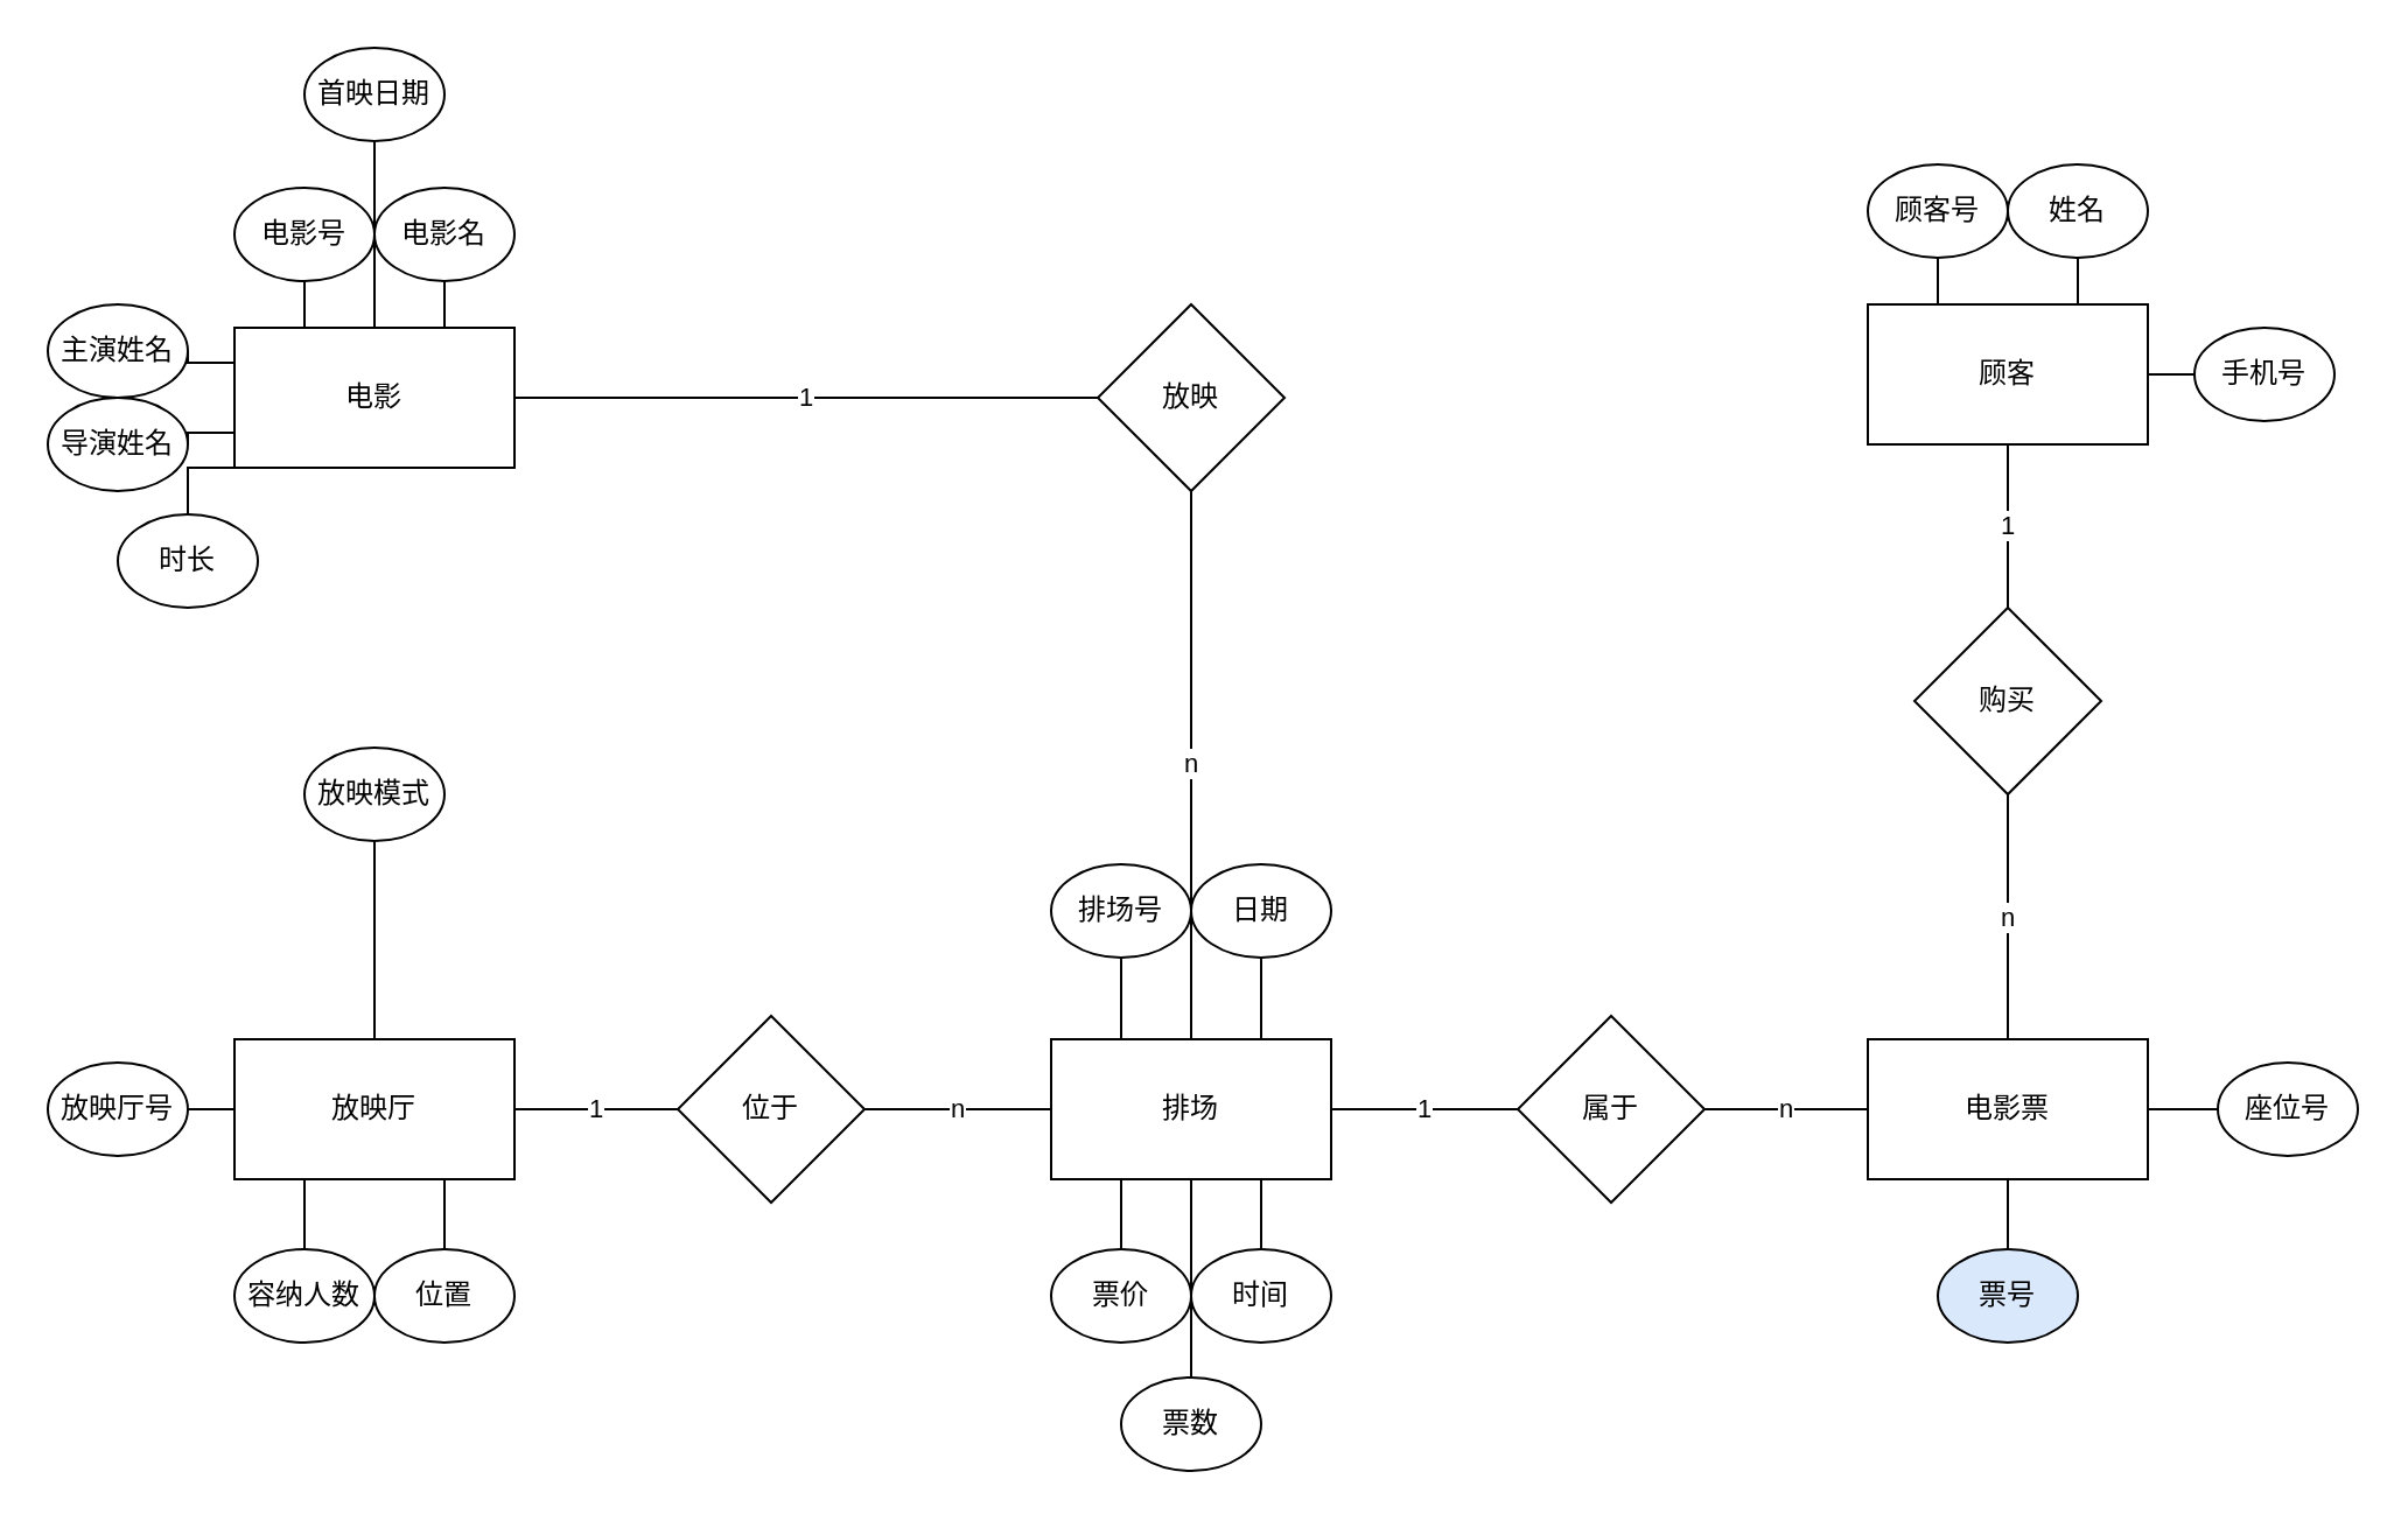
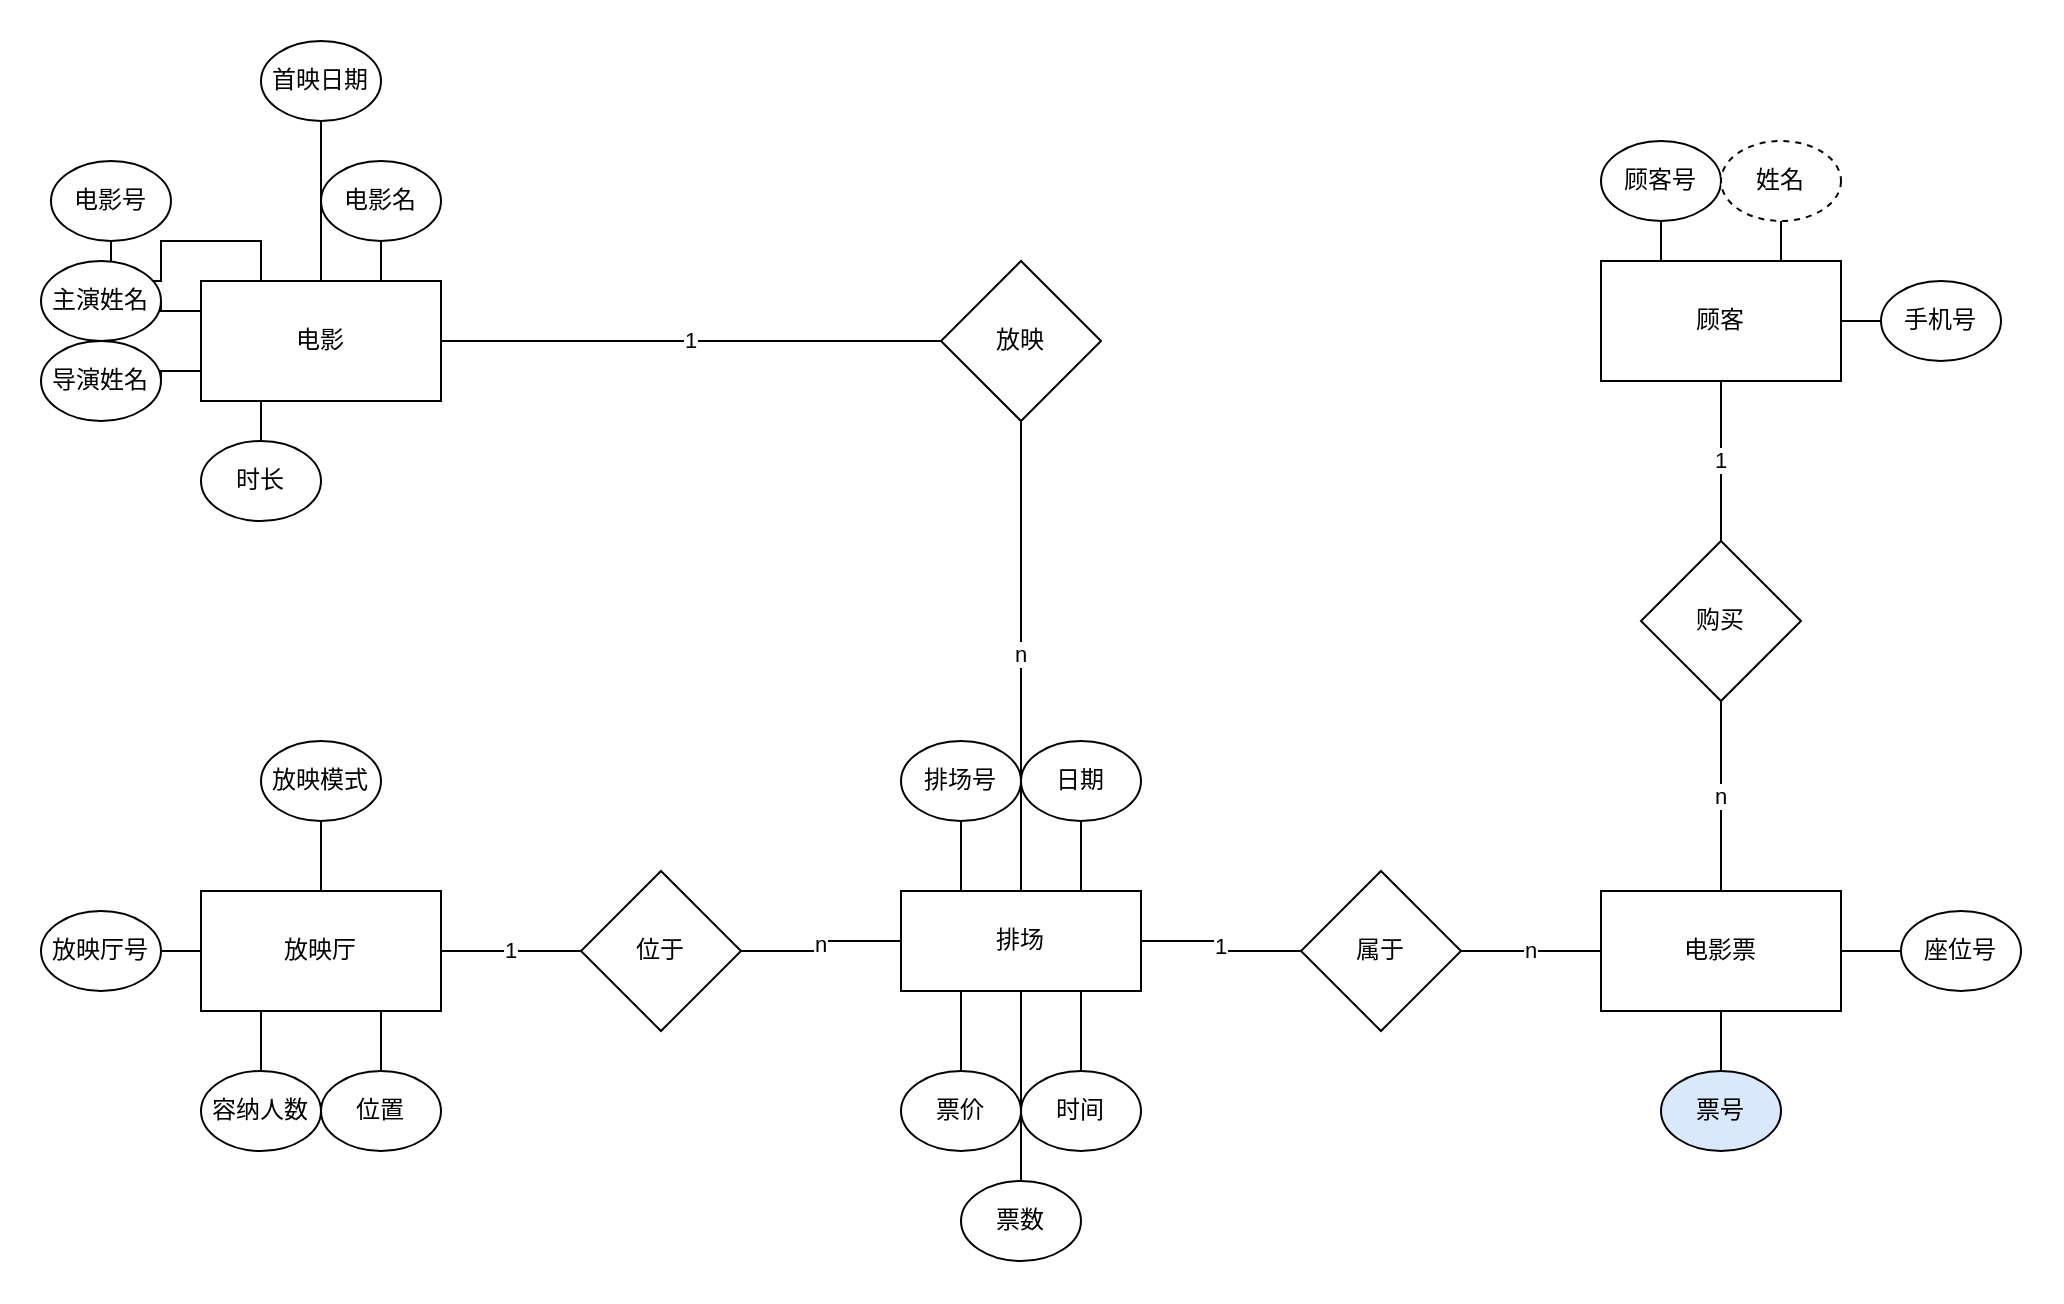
  <mxCell id="0" />
  <mxCell id="1" parent="0" />
  <mxCell id="2" style="edgeStyle=orthogonalEdgeStyle;rounded=0;orthogonalLoop=1;jettySize=auto;html=1;exitX=0.25;exitY=0;exitDx=0;exitDy=0;entryX=0.5;entryY=1;entryDx=0;entryDy=0;endArrow=none;endFill=0;" parent="1" source="7" target="8" edge="1"><mxGeometry relative="1" as="geometry" /></mxCell>
  <mxCell id="3" style="edgeStyle=orthogonalEdgeStyle;rounded=0;orthogonalLoop=1;jettySize=auto;html=1;exitX=0.75;exitY=0;exitDx=0;exitDy=0;entryX=0.5;entryY=1;entryDx=0;entryDy=0;endArrow=none;endFill=0;" parent="1" source="7" target="9" edge="1"><mxGeometry relative="1" as="geometry" /></mxCell>
  <mxCell id="4" style="edgeStyle=orthogonalEdgeStyle;rounded=0;orthogonalLoop=1;jettySize=auto;html=1;exitX=0;exitY=0.25;exitDx=0;exitDy=0;entryX=1;entryY=0.5;entryDx=0;entryDy=0;endArrow=none;endFill=0;" parent="1" source="7" target="10" edge="1"><mxGeometry relative="1" as="geometry" /></mxCell>
  <mxCell id="5" style="edgeStyle=orthogonalEdgeStyle;rounded=0;orthogonalLoop=1;jettySize=auto;html=1;exitX=0;exitY=0.75;exitDx=0;exitDy=0;entryX=1;entryY=0.5;entryDx=0;entryDy=0;endArrow=none;endFill=0;" parent="1" source="7" target="11" edge="1"><mxGeometry relative="1" as="geometry" /></mxCell>
  <mxCell id="6" style="edgeStyle=orthogonalEdgeStyle;rounded=0;orthogonalLoop=1;jettySize=auto;html=1;exitX=0.5;exitY=0;exitDx=0;exitDy=0;entryX=0.5;entryY=1;entryDx=0;entryDy=0;endArrow=none;endFill=0;" parent="1" source="7" target="12" edge="1"><mxGeometry relative="1" as="geometry" /></mxCell>
  <mxCell id="7" value="电影" style="rounded=0;whiteSpace=wrap;html=1;" parent="1" vertex="1"><mxGeometry x="100" y="140" width="120" height="60" as="geometry" /></mxCell>
- <mxCell id="8" value="电影号" style="ellipse;whiteSpace=wrap;html=1;" parent="1" vertex="1"><mxGeometry x="100" y="80" width="60" height="40" as="geometry" /></mxCell>
+ <mxCell id="8" value="电影号" style="ellipse;whiteSpace=wrap;html=1;" parent="1" vertex="1"><mxGeometry x="25" y="80" width="60" height="40" as="geometry" /></mxCell>
  <mxCell id="9" value="电影名" style="ellipse;whiteSpace=wrap;html=1;" parent="1" vertex="1"><mxGeometry x="160" y="80" width="60" height="40" as="geometry" /></mxCell>
  <mxCell id="10" value="主演姓名" style="ellipse;whiteSpace=wrap;html=1;" parent="1" vertex="1"><mxGeometry x="20" y="130" width="60" height="40" as="geometry" /></mxCell>
  <mxCell id="11" value="导演姓名" style="ellipse;whiteSpace=wrap;html=1;" parent="1" vertex="1"><mxGeometry x="20" y="170" width="60" height="40" as="geometry" /></mxCell>
  <mxCell id="12" value="首映日期" style="ellipse;whiteSpace=wrap;html=1;" parent="1" vertex="1"><mxGeometry x="130" y="20" width="60" height="40" as="geometry" /></mxCell>
  <mxCell id="13" style="edgeStyle=orthogonalEdgeStyle;rounded=0;orthogonalLoop=1;jettySize=auto;html=1;exitX=0.5;exitY=0;exitDx=0;exitDy=0;entryX=0.25;entryY=1;entryDx=0;entryDy=0;endArrow=none;endFill=0;" parent="1" source="14" target="7" edge="1"><mxGeometry relative="1" as="geometry" /></mxCell>
- <mxCell id="14" value="时长" style="ellipse;whiteSpace=wrap;html=1;" parent="1" vertex="1"><mxGeometry x="50" y="220" width="60" height="40" as="geometry" /></mxCell>
+ <mxCell id="14" value="时长" style="ellipse;whiteSpace=wrap;html=1;" parent="1" vertex="1"><mxGeometry x="100" y="220" width="60" height="40" as="geometry" /></mxCell>
  <mxCell id="15" style="edgeStyle=orthogonalEdgeStyle;rounded=0;orthogonalLoop=1;jettySize=auto;html=1;exitX=0.25;exitY=0;exitDx=0;exitDy=0;entryX=0.5;entryY=1;entryDx=0;entryDy=0;endArrow=none;endFill=0;" parent="1" source="19" target="48" edge="1"><mxGeometry relative="1" as="geometry" /></mxCell>
  <mxCell id="16" style="edgeStyle=orthogonalEdgeStyle;rounded=0;orthogonalLoop=1;jettySize=auto;html=1;exitX=0.75;exitY=0;exitDx=0;exitDy=0;entryX=0.5;entryY=1;entryDx=0;entryDy=0;endArrow=none;endFill=0;" parent="1" source="19" target="49" edge="1"><mxGeometry relative="1" as="geometry" /></mxCell>
  <mxCell id="17" style="edgeStyle=orthogonalEdgeStyle;rounded=0;orthogonalLoop=1;jettySize=auto;html=1;exitX=1;exitY=0.5;exitDx=0;exitDy=0;entryX=0;entryY=0.5;entryDx=0;entryDy=0;endArrow=none;endFill=0;" parent="1" source="19" target="50" edge="1"><mxGeometry relative="1" as="geometry" /></mxCell>
  <mxCell id="18" value="1" style="edgeStyle=orthogonalEdgeStyle;rounded=0;orthogonalLoop=1;jettySize=auto;html=1;exitX=0.5;exitY=1;exitDx=0;exitDy=0;entryX=0.5;entryY=0;entryDx=0;entryDy=0;endArrow=none;endFill=0;" parent="1" source="19" target="52" edge="1"><mxGeometry relative="1" as="geometry" /></mxCell>
  <mxCell id="19" value="顾客" style="rounded=0;whiteSpace=wrap;html=1;" parent="1" vertex="1"><mxGeometry x="800" y="130" width="120" height="60" as="geometry" /></mxCell>
  <mxCell id="20" style="edgeStyle=orthogonalEdgeStyle;rounded=0;orthogonalLoop=1;jettySize=auto;html=1;exitX=0.25;exitY=1;exitDx=0;exitDy=0;entryX=0.5;entryY=0;entryDx=0;entryDy=0;endArrow=none;endFill=0;" parent="1" source="24" target="40" edge="1"><mxGeometry relative="1" as="geometry" /></mxCell>
  <mxCell id="21" style="edgeStyle=orthogonalEdgeStyle;rounded=0;orthogonalLoop=1;jettySize=auto;html=1;exitX=0.75;exitY=1;exitDx=0;exitDy=0;entryX=0.5;entryY=0;entryDx=0;entryDy=0;endArrow=none;endFill=0;" parent="1" source="24" target="39" edge="1"><mxGeometry relative="1" as="geometry" /></mxCell>
  <mxCell id="22" style="edgeStyle=orthogonalEdgeStyle;rounded=0;orthogonalLoop=1;jettySize=auto;html=1;exitX=0.5;exitY=0;exitDx=0;exitDy=0;entryX=0.5;entryY=1;entryDx=0;entryDy=0;endArrow=none;endFill=0;" parent="1" source="24" target="38" edge="1"><mxGeometry relative="1" as="geometry" /></mxCell>
  <mxCell id="23" value="1" style="edgeStyle=orthogonalEdgeStyle;rounded=0;orthogonalLoop=1;jettySize=auto;html=1;exitX=1;exitY=0.5;exitDx=0;exitDy=0;entryX=0;entryY=0.5;entryDx=0;entryDy=0;endArrow=none;endFill=0;" parent="1" source="24" target="58" edge="1"><mxGeometry relative="1" as="geometry" /></mxCell>
  <mxCell id="24" value="放映厅" style="rounded=0;whiteSpace=wrap;html=1;" parent="1" vertex="1"><mxGeometry x="100" y="445" width="120" height="60" as="geometry" /></mxCell>
  <mxCell id="25" style="edgeStyle=orthogonalEdgeStyle;rounded=0;orthogonalLoop=1;jettySize=auto;html=1;exitX=0.75;exitY=1;exitDx=0;exitDy=0;entryX=0.5;entryY=0;entryDx=0;entryDy=0;endArrow=none;endFill=0;" parent="1" source="32" target="44" edge="1"><mxGeometry relative="1" as="geometry" /></mxCell>
  <mxCell id="26" style="edgeStyle=orthogonalEdgeStyle;rounded=0;orthogonalLoop=1;jettySize=auto;html=1;exitX=0.25;exitY=1;exitDx=0;exitDy=0;entryX=0.5;entryY=0;entryDx=0;entryDy=0;endArrow=none;endFill=0;" parent="1" source="32" target="45" edge="1"><mxGeometry relative="1" as="geometry" /></mxCell>
  <mxCell id="27" style="edgeStyle=orthogonalEdgeStyle;rounded=0;orthogonalLoop=1;jettySize=auto;html=1;exitX=0.5;exitY=1;exitDx=0;exitDy=0;entryX=0.5;entryY=0;entryDx=0;entryDy=0;endArrow=none;endFill=0;" parent="1" source="32" target="47" edge="1"><mxGeometry relative="1" as="geometry" /></mxCell>
  <mxCell id="28" style="edgeStyle=orthogonalEdgeStyle;rounded=0;orthogonalLoop=1;jettySize=auto;html=1;exitX=0.25;exitY=0;exitDx=0;exitDy=0;entryX=0.5;entryY=1;entryDx=0;entryDy=0;endArrow=none;endFill=0;" parent="1" source="32" target="46" edge="1"><mxGeometry relative="1" as="geometry" /></mxCell>
  <mxCell id="29" style="edgeStyle=orthogonalEdgeStyle;rounded=0;orthogonalLoop=1;jettySize=auto;html=1;exitX=0.75;exitY=0;exitDx=0;exitDy=0;entryX=0.5;entryY=1;entryDx=0;entryDy=0;endArrow=none;endFill=0;" parent="1" source="32" target="43" edge="1"><mxGeometry relative="1" as="geometry" /></mxCell>
  <mxCell id="30" value="n" style="edgeStyle=orthogonalEdgeStyle;rounded=0;orthogonalLoop=1;jettySize=auto;html=1;exitX=0.5;exitY=0;exitDx=0;exitDy=0;entryX=0.5;entryY=1;entryDx=0;entryDy=0;endArrow=none;endFill=0;" parent="1" source="32" target="54" edge="1"><mxGeometry relative="1" as="geometry" /></mxCell>
  <mxCell id="31" value="1" style="edgeStyle=orthogonalEdgeStyle;rounded=0;orthogonalLoop=1;jettySize=auto;html=1;exitX=1;exitY=0.5;exitDx=0;exitDy=0;entryX=0;entryY=0.5;entryDx=0;entryDy=0;endArrow=none;endFill=0;" parent="1" source="32" target="56" edge="1"><mxGeometry relative="1" as="geometry" /></mxCell>
- <mxCell id="32" value="排场" style="rounded=0;whiteSpace=wrap;html=1;" parent="1" vertex="1"><mxGeometry x="450" y="445" width="120" height="60" as="geometry" /></mxCell>
+ <mxCell id="32" value="排场" style="rounded=0;whiteSpace=wrap;html=1;" parent="1" vertex="1"><mxGeometry x="450" y="445" width="120" height="50" as="geometry" /></mxCell>
  <mxCell id="33" value="" style="edgeStyle=orthogonalEdgeStyle;rounded=0;orthogonalLoop=1;jettySize=auto;html=1;endArrow=none;endFill=0;" parent="1" source="35" target="37" edge="1"><mxGeometry relative="1" as="geometry" /></mxCell>
  <mxCell id="34" style="edgeStyle=orthogonalEdgeStyle;rounded=0;orthogonalLoop=1;jettySize=auto;html=1;exitX=1;exitY=0.5;exitDx=0;exitDy=0;entryX=0;entryY=0.5;entryDx=0;entryDy=0;endArrow=none;endFill=0;" parent="1" source="35" target="36" edge="1"><mxGeometry relative="1" as="geometry" /></mxCell>
  <mxCell id="35" value="电影票" style="rounded=0;whiteSpace=wrap;html=1;" parent="1" vertex="1"><mxGeometry x="800" y="445" width="120" height="60" as="geometry" /></mxCell>
  <mxCell id="36" value="座位号" style="ellipse;whiteSpace=wrap;html=1;" parent="1" vertex="1"><mxGeometry x="950" y="455" width="60" height="40" as="geometry" /></mxCell>
  <mxCell id="37" value="票号" style="ellipse;whiteSpace=wrap;html=1;fillColor=#dae8fc;" parent="1" vertex="1"><mxGeometry x="830" y="535" width="60" height="40" as="geometry" /></mxCell>
- <mxCell id="38" value="放映模式" style="ellipse;whiteSpace=wrap;html=1;" parent="1" vertex="1"><mxGeometry x="130" y="320" width="60" height="40" as="geometry" /></mxCell>
+ <mxCell id="38" value="放映模式" style="ellipse;whiteSpace=wrap;html=1;" parent="1" vertex="1"><mxGeometry x="130" y="370" width="60" height="40" as="geometry" /></mxCell>
  <mxCell id="39" value="位置" style="ellipse;whiteSpace=wrap;html=1;" parent="1" vertex="1"><mxGeometry x="160" y="535" width="60" height="40" as="geometry" /></mxCell>
  <mxCell id="40" value="容纳人数" style="ellipse;whiteSpace=wrap;html=1;" parent="1" vertex="1"><mxGeometry x="100" y="535" width="60" height="40" as="geometry" /></mxCell>
  <mxCell id="41" style="edgeStyle=orthogonalEdgeStyle;rounded=0;orthogonalLoop=1;jettySize=auto;html=1;exitX=1;exitY=0.5;exitDx=0;exitDy=0;entryX=0;entryY=0.5;entryDx=0;entryDy=0;endArrow=none;endFill=0;" parent="1" source="42" target="24" edge="1"><mxGeometry relative="1" as="geometry" /></mxCell>
  <mxCell id="42" value="放映厅号" style="ellipse;whiteSpace=wrap;html=1;" parent="1" vertex="1"><mxGeometry x="20" y="455" width="60" height="40" as="geometry" /></mxCell>
  <mxCell id="43" value="日期" style="ellipse;whiteSpace=wrap;html=1;" parent="1" vertex="1"><mxGeometry x="510" y="370" width="60" height="40" as="geometry" /></mxCell>
  <mxCell id="44" value="时间" style="ellipse;whiteSpace=wrap;html=1;" parent="1" vertex="1"><mxGeometry x="510" y="535" width="60" height="40" as="geometry" /></mxCell>
  <mxCell id="45" value="票价" style="ellipse;whiteSpace=wrap;html=1;" parent="1" vertex="1"><mxGeometry x="450" y="535" width="60" height="40" as="geometry" /></mxCell>
  <mxCell id="46" value="排场号" style="ellipse;whiteSpace=wrap;html=1;" parent="1" vertex="1"><mxGeometry x="450" y="370" width="60" height="40" as="geometry" /></mxCell>
  <mxCell id="47" value="票数" style="ellipse;whiteSpace=wrap;html=1;" parent="1" vertex="1"><mxGeometry x="480" y="590" width="60" height="40" as="geometry" /></mxCell>
  <mxCell id="48" value="顾客号" style="ellipse;whiteSpace=wrap;html=1;" parent="1" vertex="1"><mxGeometry x="800" y="70" width="60" height="40" as="geometry" /></mxCell>
- <mxCell id="49" value="姓名" style="ellipse;whiteSpace=wrap;html=1;" parent="1" vertex="1"><mxGeometry x="860" y="70" width="60" height="40" as="geometry" /></mxCell>
+ <mxCell id="49" value="姓名" style="ellipse;whiteSpace=wrap;html=1;dashed=1;" parent="1" vertex="1"><mxGeometry x="860" y="70" width="60" height="40" as="geometry" /></mxCell>
  <mxCell id="50" value="手机号" style="ellipse;whiteSpace=wrap;html=1;" parent="1" vertex="1"><mxGeometry x="940" y="140" width="60" height="40" as="geometry" /></mxCell>
  <mxCell id="51" value="n" style="edgeStyle=orthogonalEdgeStyle;rounded=0;orthogonalLoop=1;jettySize=auto;html=1;exitX=0.5;exitY=1;exitDx=0;exitDy=0;entryX=0.5;entryY=0;entryDx=0;entryDy=0;endArrow=none;endFill=0;" parent="1" source="52" target="35" edge="1"><mxGeometry relative="1" as="geometry" /></mxCell>
- <mxCell id="52" value="购买" style="rhombus;whiteSpace=wrap;html=1;" parent="1" vertex="1"><mxGeometry x="820" y="260" width="80" height="80" as="geometry" /></mxCell>
+ <mxCell id="52" value="购买" style="rhombus;whiteSpace=wrap;html=1;" parent="1" vertex="1"><mxGeometry x="820" y="270" width="80" height="80" as="geometry" /></mxCell>
  <mxCell id="53" value="1" style="edgeStyle=orthogonalEdgeStyle;rounded=0;orthogonalLoop=1;jettySize=auto;html=1;exitX=0;exitY=0.5;exitDx=0;exitDy=0;entryX=1;entryY=0.5;entryDx=0;entryDy=0;endArrow=none;endFill=0;" parent="1" source="54" target="7" edge="1"><mxGeometry relative="1" as="geometry" /></mxCell>
  <mxCell id="54" value="放映" style="rhombus;whiteSpace=wrap;html=1;" parent="1" vertex="1"><mxGeometry x="470" y="130" width="80" height="80" as="geometry" /></mxCell>
  <mxCell id="55" value="n" style="edgeStyle=orthogonalEdgeStyle;rounded=0;orthogonalLoop=1;jettySize=auto;html=1;exitX=1;exitY=0.5;exitDx=0;exitDy=0;entryX=0;entryY=0.5;entryDx=0;entryDy=0;endArrow=none;endFill=0;" parent="1" source="56" target="35" edge="1"><mxGeometry relative="1" as="geometry" /></mxCell>
  <mxCell id="56" value="属于" style="rhombus;whiteSpace=wrap;html=1;" parent="1" vertex="1"><mxGeometry x="650" y="435" width="80" height="80" as="geometry" /></mxCell>
  <mxCell id="57" value="n" style="edgeStyle=orthogonalEdgeStyle;rounded=0;orthogonalLoop=1;jettySize=auto;html=1;exitX=1;exitY=0.5;exitDx=0;exitDy=0;entryX=0;entryY=0.5;entryDx=0;entryDy=0;endArrow=none;endFill=0;" parent="1" source="58" target="32" edge="1"><mxGeometry relative="1" as="geometry" /></mxCell>
  <mxCell id="58" value="位于" style="rhombus;whiteSpace=wrap;html=1;" parent="1" vertex="1"><mxGeometry x="290" y="435" width="80" height="80" as="geometry" /></mxCell>
